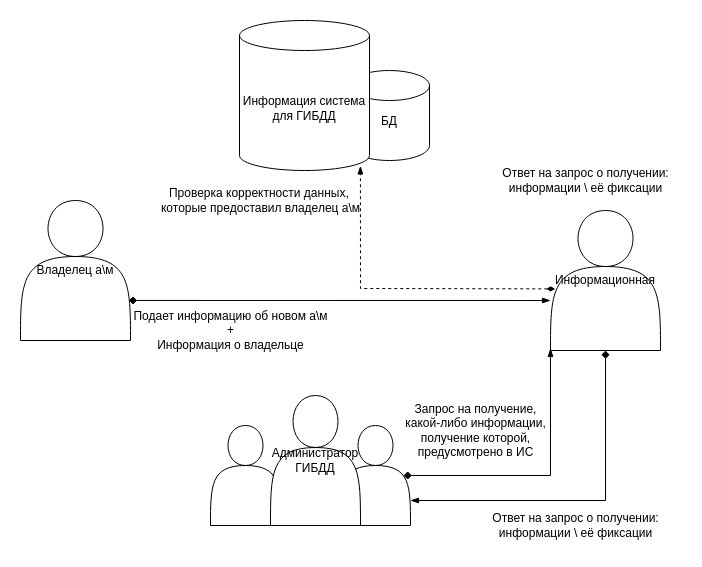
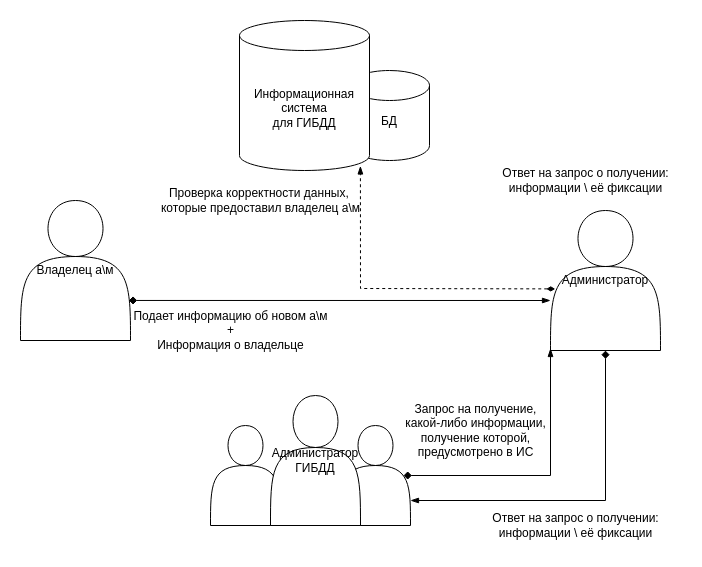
  <mxCell id="0" />
  <mxCell id="1" parent="0" />
  <mxCell id="2" value="Владелец а\м" style="shape=actor;whiteSpace=wrap;html=1;" parent="1" vertex="1"><mxGeometry x="20" y="200" width="110" height="140" as="geometry" /></mxCell>
- <mxCell id="3" value="Информационная" style="shape=actor;whiteSpace=wrap;html=1;" parent="1" vertex="1"><mxGeometry x="550" y="210" width="110" height="140" as="geometry" /></mxCell>
+ <mxCell id="3" value="Администратор" style="shape=actor;whiteSpace=wrap;html=1;" parent="1" vertex="1"><mxGeometry x="550" y="210" width="110" height="140" as="geometry" /></mxCell>
  <mxCell id="4" value="" style="group" parent="1" vertex="1" connectable="0"><mxGeometry x="210" y="395" width="200" height="130" as="geometry" /></mxCell>
  <mxCell id="5" value="" style="shape=actor;whiteSpace=wrap;html=1;" parent="4" vertex="1"><mxGeometry y="30" width="70" height="100" as="geometry" /></mxCell>
  <mxCell id="6" value="" style="shape=actor;whiteSpace=wrap;html=1;" parent="4" vertex="1"><mxGeometry x="130" y="30" width="70" height="100" as="geometry" /></mxCell>
  <mxCell id="7" value="Администратор&lt;div&gt;ГИБДД&lt;/div&gt;" style="shape=actor;whiteSpace=wrap;html=1;" parent="4" vertex="1"><mxGeometry x="60" width="90" height="130" as="geometry" /></mxCell>
  <mxCell id="8" value="" style="group" parent="1" vertex="1" connectable="0"><mxGeometry x="239" y="20" width="190" height="150" as="geometry" /></mxCell>
  <mxCell id="9" value="БД&lt;div&gt;&lt;br&gt;&lt;/div&gt;" style="shape=cylinder3;whiteSpace=wrap;html=1;boundedLbl=1;backgroundOutline=1;size=15;" parent="8" vertex="1"><mxGeometry x="110" y="50" width="80" height="90" as="geometry" /></mxCell>
- <mxCell id="10" value="Информация система&lt;div&gt;для ГИБДД&lt;/div&gt;" style="shape=cylinder3;whiteSpace=wrap;html=1;boundedLbl=1;backgroundOutline=1;size=15;" parent="8" vertex="1"><mxGeometry width="130" height="150" as="geometry" /></mxCell>
+ <mxCell id="10" value="Информационная система&lt;div&gt;для ГИБДД&lt;/div&gt;" style="shape=cylinder3;whiteSpace=wrap;html=1;boundedLbl=1;backgroundOutline=1;size=15;" parent="8" vertex="1"><mxGeometry width="130" height="150" as="geometry" /></mxCell>
  <mxCell id="11" value="" style="endArrow=blockThin;html=1;rounded=0;exitX=0.985;exitY=0.714;exitDx=0;exitDy=0;exitPerimeter=0;endFill=1;startArrow=diamond;startFill=1;flowAnimation=0;shadow=0;movable=0;resizable=0;rotatable=0;deletable=0;editable=0;locked=1;connectable=0;" parent="1" source="2" edge="1"><mxGeometry width="50" height="50" relative="1" as="geometry"><mxPoint x="300" y="320" as="sourcePoint" /><mxPoint x="550" y="300" as="targetPoint" /></mxGeometry></mxCell>
  <mxCell id="12" value="" style="endArrow=blockThin;html=1;rounded=0;exitX=0.043;exitY=0.56;exitDx=0;exitDy=0;exitPerimeter=0;entryX=0.93;entryY=0.97;entryDx=0;entryDy=0;entryPerimeter=0;endFill=1;startArrow=diamondThin;startFill=1;movable=0;resizable=0;rotatable=0;deletable=0;editable=0;locked=1;connectable=0;dashed=1;" parent="1" source="3" target="10" edge="1"><mxGeometry width="50" height="50" relative="1" as="geometry"><mxPoint x="190" y="280" as="sourcePoint" /><mxPoint x="360" y="180" as="targetPoint" /><Array as="points"><mxPoint x="360" y="288" /></Array></mxGeometry></mxCell>
  <mxCell id="13" value="" style="endArrow=blockThin;html=1;rounded=0;exitX=0.9;exitY=0.5;exitDx=0;exitDy=0;exitPerimeter=0;endFill=1;startArrow=diamond;startFill=1;" parent="1" source="6" edge="1"><mxGeometry width="50" height="50" relative="1" as="geometry"><mxPoint x="429" y="460" as="sourcePoint" /><mxPoint x="550" y="348" as="targetPoint" /><Array as="points"><mxPoint x="550" y="475" /></Array></mxGeometry></mxCell>
  <mxCell id="14" value="" style="endArrow=diamond;html=1;rounded=0;entryX=0.5;entryY=1;entryDx=0;entryDy=0;exitX=1;exitY=0.75;exitDx=0;exitDy=0;startArrow=blockThin;startFill=1;endFill=1;" parent="1" source="6" target="3" edge="1"><mxGeometry width="50" height="50" relative="1" as="geometry"><mxPoint x="610" y="440" as="sourcePoint" /><mxPoint x="660" y="390" as="targetPoint" /><Array as="points"><mxPoint x="605" y="500" /></Array></mxGeometry></mxCell>
  <mxCell id="15" value="Подает информацию об новом а\м&lt;div&gt;+&lt;/div&gt;&lt;div&gt;Информация о владельце&lt;/div&gt;" style="text;html=1;align=center;verticalAlign=middle;resizable=0;points=[];autosize=1;strokeColor=none;fillColor=none;" parent="1" vertex="1"><mxGeometry x="120" y="300" width="220" height="60" as="geometry" /></mxCell>
  <mxCell id="16" value="Проверка корректности данных,&amp;nbsp;&lt;div&gt;которые предоставил владелец а\м&lt;/div&gt;" style="text;html=1;align=center;verticalAlign=middle;resizable=0;points=[];autosize=1;strokeColor=none;fillColor=none;" parent="1" vertex="1"><mxGeometry x="150" y="180" width="220" height="40" as="geometry" /></mxCell>
  <mxCell id="17" value="Ответ на запрос о получении:&lt;div&gt;информации \ её фиксации&lt;/div&gt;" style="text;html=1;align=center;verticalAlign=middle;resizable=0;points=[];autosize=1;strokeColor=none;fillColor=none;" parent="1" vertex="1"><mxGeometry x="490" y="160" width="190" height="40" as="geometry" /></mxCell>
  <mxCell id="18" value="Запрос на получение,&lt;div&gt;&amp;nbsp;какой-либо информации,&amp;nbsp;&lt;/div&gt;&lt;div&gt;получение которой,&lt;/div&gt;&lt;div&gt;предусмотрено в ИС&lt;/div&gt;" style="text;html=1;align=center;verticalAlign=middle;resizable=0;points=[];autosize=1;strokeColor=none;fillColor=none;" parent="1" vertex="1"><mxGeometry x="390" y="395" width="170" height="70" as="geometry" /></mxCell>
  <mxCell id="19" value="Ответ на запрос о получении:&lt;div&gt;информации \ её фиксации&lt;/div&gt;" style="text;html=1;align=center;verticalAlign=middle;resizable=0;points=[];autosize=1;strokeColor=none;fillColor=none;" parent="1" vertex="1"><mxGeometry x="480" y="505" width="190" height="40" as="geometry" /></mxCell>
